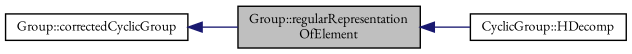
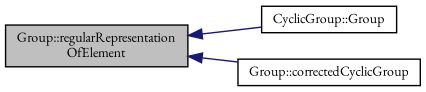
  digraph {
    fontname="EB Garamond"
    rankdir=LR
    node [color=black fillcolor=white fontname="EB Garamond" fontsize=10 shape=record style=filled]
    edge [color=midnightblue dir=back fontname="EB Garamond" fontsize=10 labelfontname=Helvetica labelfontsize=10 style=solid]
    n1 [fillcolor=grey75 fontcolor=black height=0.2 label="Group::regularRepresentation\lOfElement" width=0.4]
-   n2 [height=0.2 label="CyclicGroup::HDecomp" width=0.4]
+   n2 [height=0.2 label="CyclicGroup::Group" width=0.4]
    n3 [height=0.2 label="Group::correctedCyclicGroup" width=0.4]
    n1 -> n2
-   n3 -> n1
+   n1 -> n3
  }
